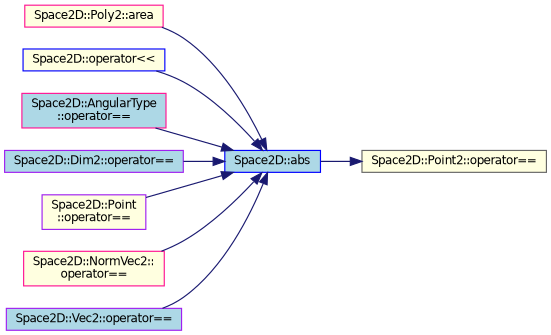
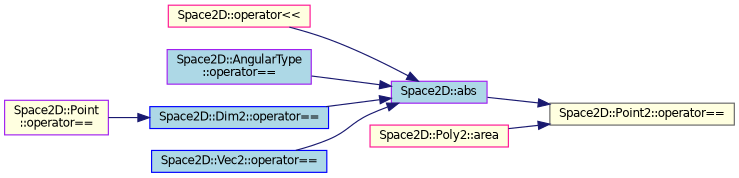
  digraph {
    rankdir=RL
    node [color=deeppink fillcolor=lightyellow fontname=Helvetica fontsize=10 shape=record style=filled]
    edge [color=midnightblue dir=back fontname=Helvetica fontsize=10 labelfontname=Helvetica labelfontsize=10 style=solid]
-   n1 [color=blue fillcolor=lightblue fontcolor=black height=0.2 label="Space2D::abs" width=0.4]
+   n1 [color=purple fillcolor=lightblue fontcolor=black height=0.2 label="Space2D::abs" width=0.4]
    n2 [height=0.2 label="Space2D::Poly2::area" width=0.4]
-   n3 [color=blue height=0.2 label="Space2D::operator\<\<" width=0.4]
-   n4 [fillcolor=lightblue height=0.2 label="Space2D::AngularType\l::operator==" width=0.4]
-   n5 [color=purple fillcolor=lightblue height=0.2 label="Space2D::Dim2::operator==" width=0.4]
+   n3 [height=0.2 label="Space2D::operator\<\<" width=0.4]
+   n4 [color=purple fillcolor=lightblue height=0.2 label="Space2D::AngularType\l::operator==" width=0.4]
+   n5 [color=blue fillcolor=lightblue height=0.2 label="Space2D::Dim2::operator==" width=0.4]
    n6 [color=purple height=0.2 label="Space2D::Point\l::operator==" width=0.4]
-   n7 [height=0.2 label="Space2D::NormVec2::\loperator==" width=0.4]
-   n8 [color=purple fillcolor=lightblue height=0.2 label="Space2D::Vec2::operator==" width=0.4]
+   n8 [color=blue fillcolor=lightblue height=0.2 label="Space2D::Vec2::operator==" width=0.4]
    n9 [color=gray40 height=0.2 label="Space2D::Point2::operator==" width=0.4]
-   n1 -> n2
+   n9 -> n2
    n1 -> n3
    n1 -> n4
    n1 -> n5
-   n1 -> n6
-   n1 -> n7
+   n5 -> n6
    n1 -> n8
    n9 -> n1
  }
